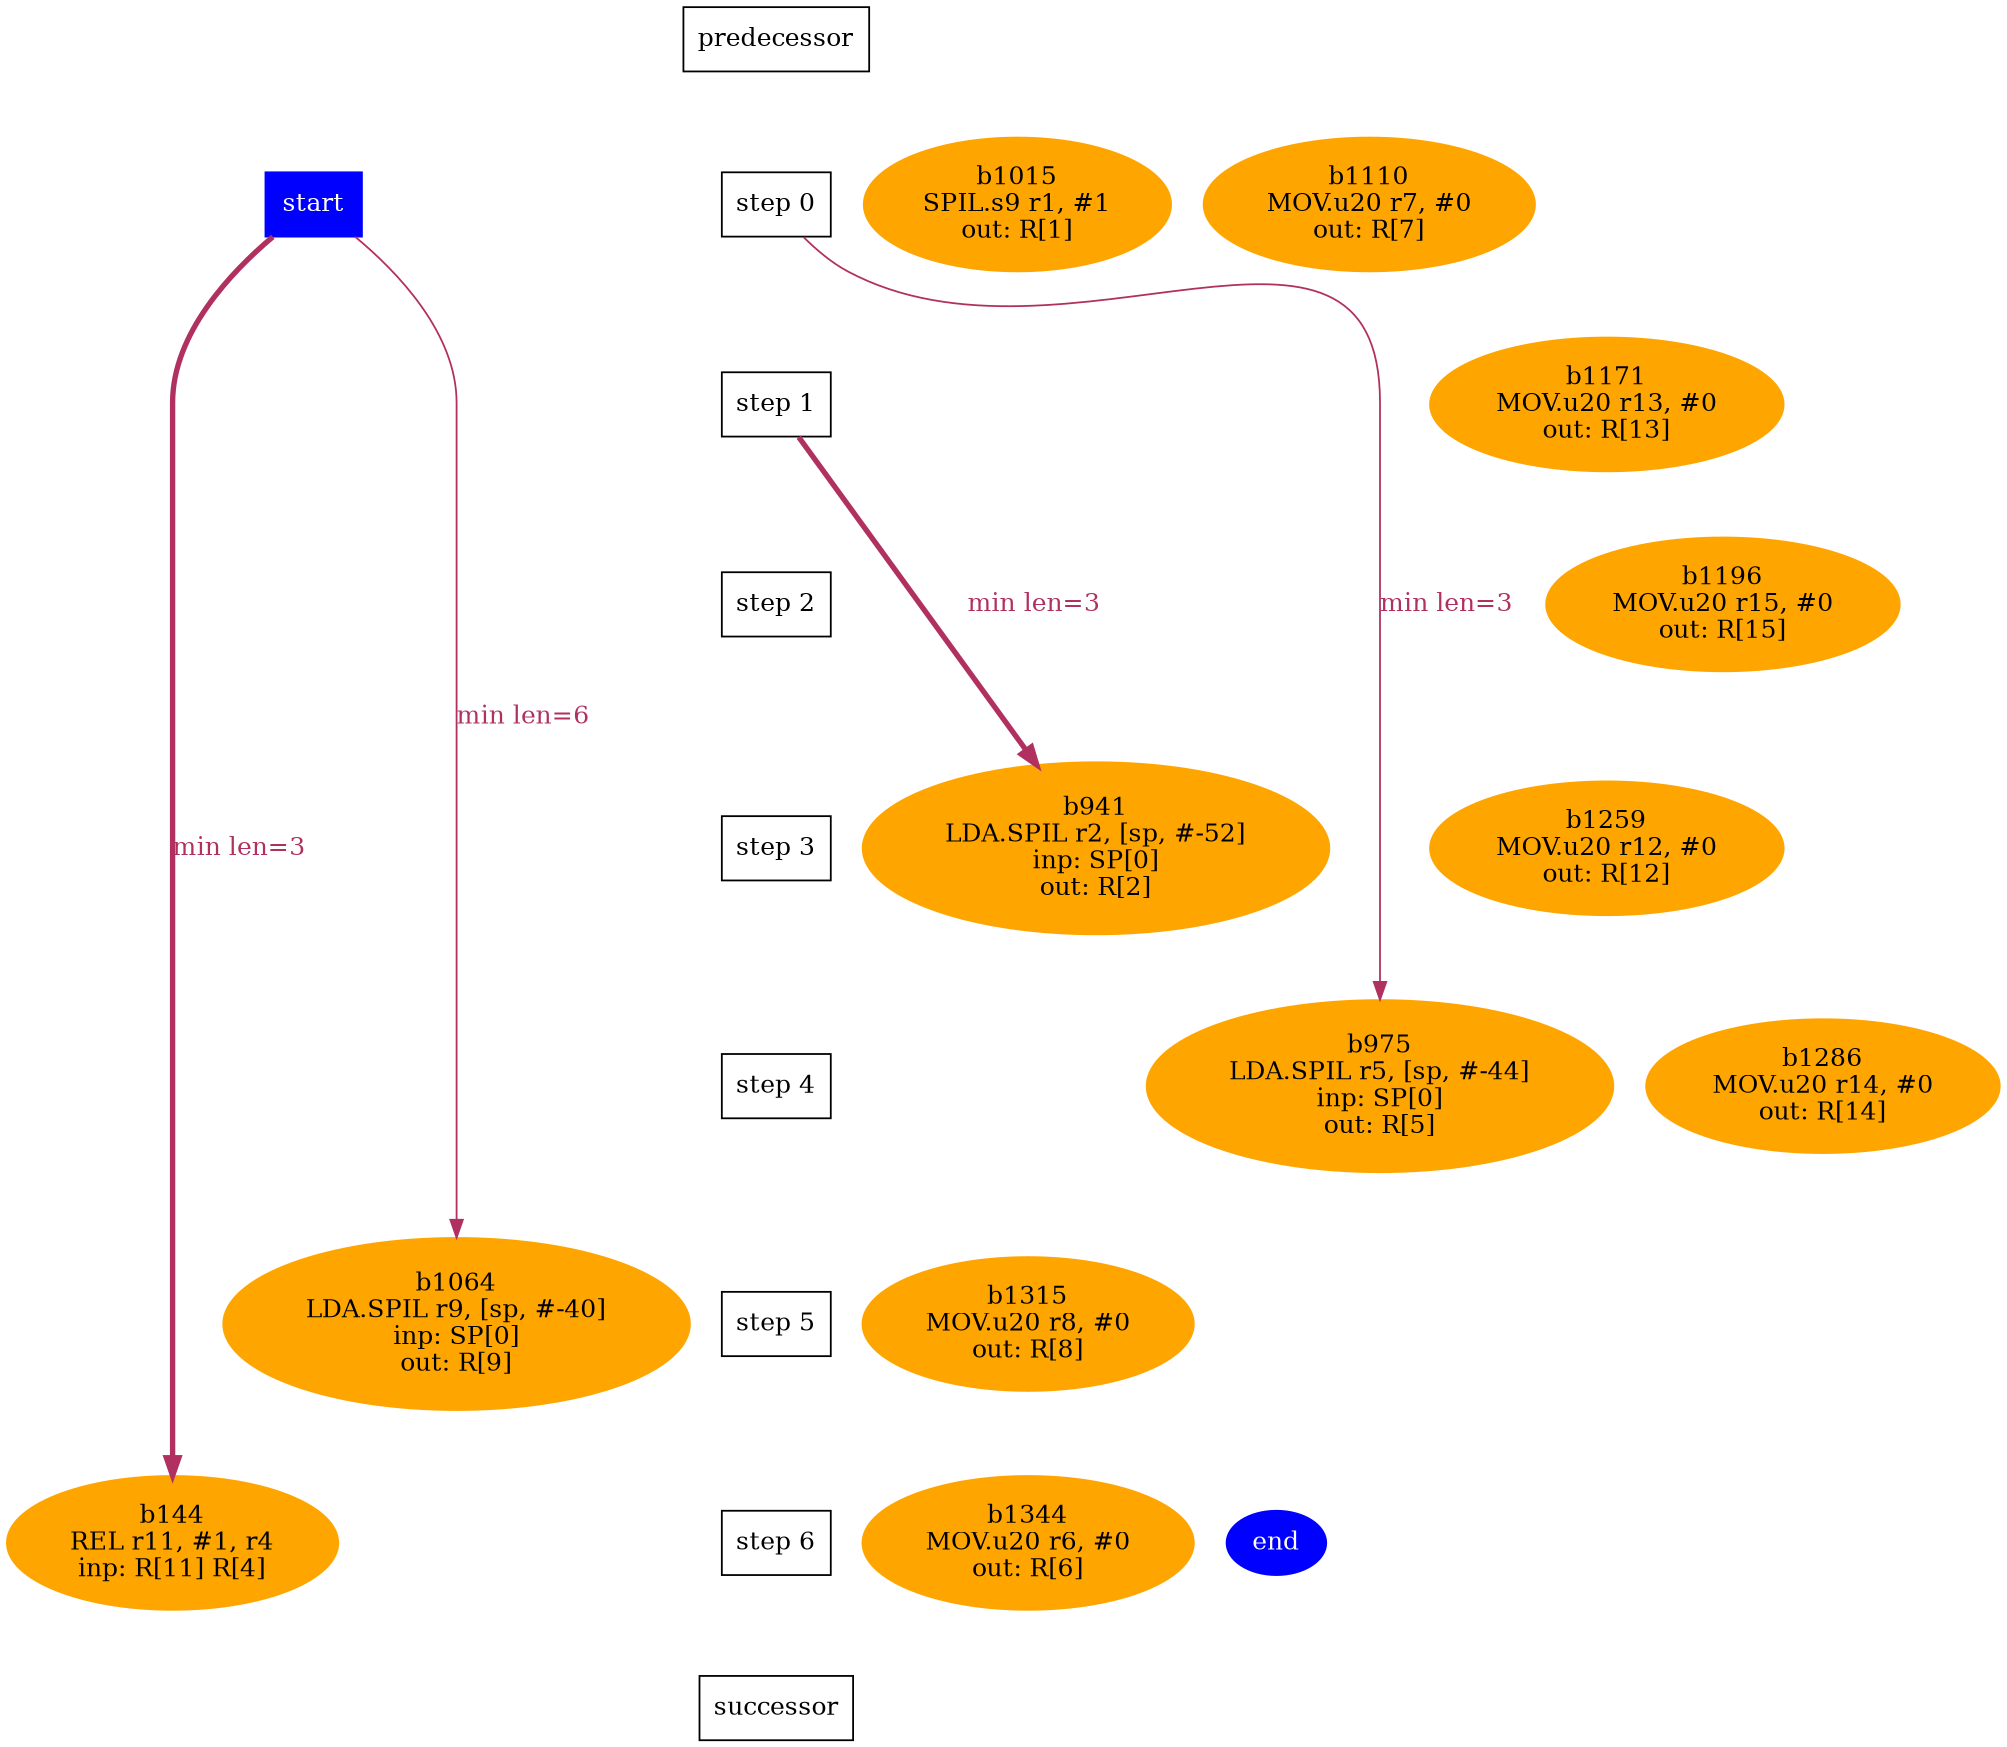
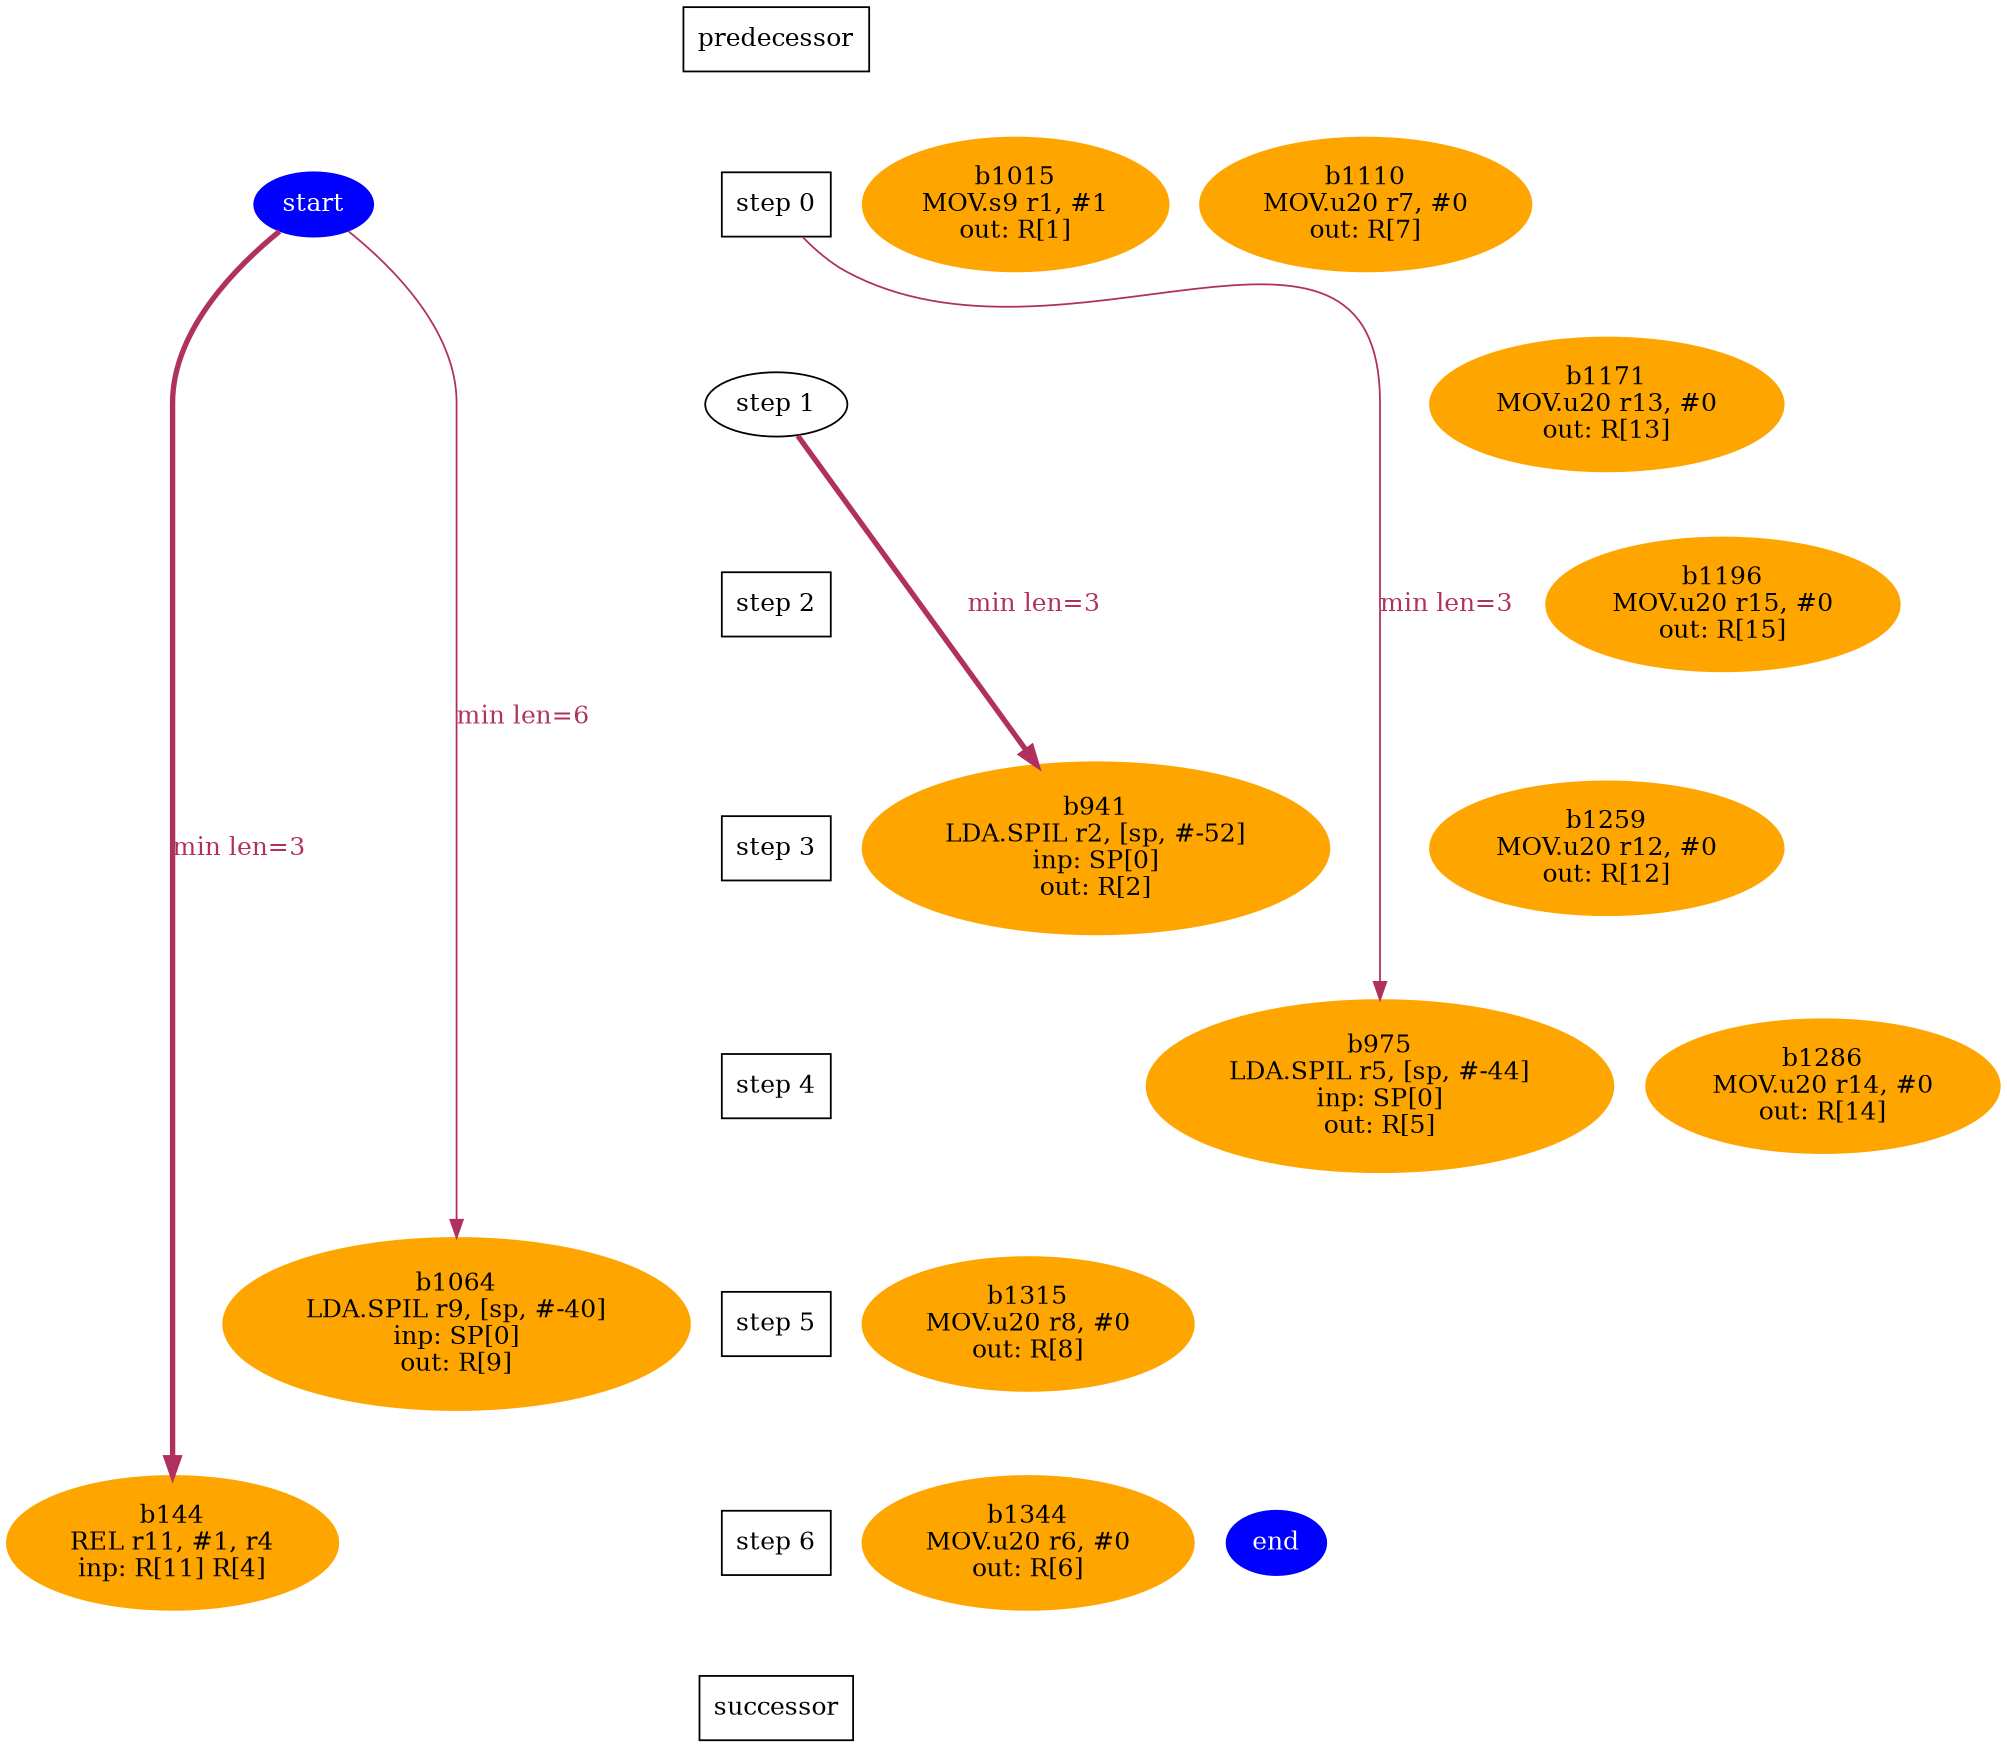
  digraph {
    node [color=orange fontcolor=black style=filled]
    edge [style=invis weight=9000]
    n1 [label="b144\nREL r11, #1, r4\ninp: R[11] R[4]"]
    n2 [label="step 6" shape=box color="" fontcolor="" style=""]
-   n3 [label="b1015\nSPIL.s9 r1, #1\nout: R[1]"]
+   n3 [label="b1015\nMOV.s9 r1, #1\nout: R[1]"]
    n4 [label="step 0" shape=box color="" fontcolor="" style=""]
    n5 [label="b1110\nMOV.u20 r7, #0\nout: R[7]"]
    n6 [label="b1171\nMOV.u20 r13, #0\nout: R[13]"]
-   n7 [label="step 1" shape=box color="" fontcolor="" style=""]
+   n7 [label="step 1" shape=ellipse color="" fontcolor="" style=""]
    n8 [label="b1196\nMOV.u20 r15, #0\nout: R[15]"]
    n9 [label="step 2" shape=box color="" fontcolor="" style=""]
    n10 [label="b1259\nMOV.u20 r12, #0\nout: R[12]"]
    n11 [label="step 3" shape=box color="" fontcolor="" style=""]
    n12 [label="b1286\nMOV.u20 r14, #0\nout: R[14]"]
    n13 [label="step 4" shape=box color="" fontcolor="" style=""]
    n14 [label="b1315\nMOV.u20 r8, #0\nout: R[8]"]
    n15 [label="step 5" shape=box color="" fontcolor="" style=""]
    n16 [label="b1344\nMOV.u20 r6, #0\nout: R[6]"]
    n17 [label="b941\nLDA.SPIL r2, [sp, #-52]\ninp: SP[0]\nout: R[2]"]
    n18 [label="b975\nLDA.SPIL r5, [sp, #-44]\ninp: SP[0]\nout: R[5]"]
    n19 [label="b1064\nLDA.SPIL r9, [sp, #-40]\ninp: SP[0]\nout: R[9]"]
-   n20 [color=blue fontcolor=white label=start shape=box]
+   n20 [color=blue fontcolor=white label=start]
    n21 [color=blue fontcolor=white label=end]
    n22 [label=successor shape=box color="" fontcolor="" style=""]
    n23 [label=predecessor shape=box color="" fontcolor="" style=""]
    subgraph sub_1 {
      rank=same
      n1
      n2
    }
    subgraph sub_2 {
      rank=same
      n3
      n4
    }
    subgraph sub_3 {
      rank=same
      n4
      n5
    }
    subgraph sub_4 {
      rank=same
      n6
      n7
    }
    subgraph sub_5 {
      rank=same
      n8
      n9
    }
    subgraph sub_6 {
      rank=same
      n10
      n11
    }
    subgraph sub_7 {
      rank=same
      n12
      n13
    }
    subgraph sub_8 {
      rank=same
      n14
      n15
    }
    subgraph sub_9 {
      rank=same
      n2
      n16
    }
    subgraph sub_10 {
      rank=same
      n11
      n17
    }
    subgraph sub_11 {
      rank=same
      n13
      n18
    }
    subgraph sub_12 {
      rank=same
      n15
      n19
    }
    subgraph sub_13 {
      rank=same
      n4
      n20
    }
    subgraph sub_14 {
      rank=same
      n2
      n21
    }
    n2 -> n22
    n4 -> n7
    n4 -> n18 [color=maroon fontcolor=maroon label="min len=3" weight=1000 style=""]
    n7 -> n9
    n7 -> n17 [color=maroon fontcolor=maroon label="min len=3" penwidth=3 weight=1000 style=""]
    n9 -> n11
    n11 -> n13
    n13 -> n15
    n15 -> n2
    n20 -> n1 [color=maroon fontcolor=maroon label="min len=3" penwidth=3 weight=1000 style=""]
    n20 -> n19 [color=maroon fontcolor=maroon label="min len=6" weight=1000 style=""]
    n23 -> n4
  }
